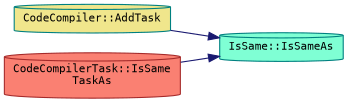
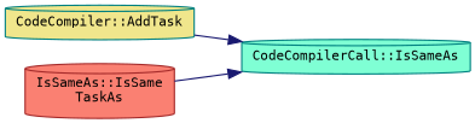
  digraph {
    fontname="DejaVu Sans Mono"
    rankdir=LR
    node [color=teal fontname="DejaVu Sans Mono" fontsize=10 shape=cylinder style=filled]
    edge [color=midnightblue fontname="DejaVu Sans Mono" fontsize=10 labelfontname=Helvetica labelfontsize=10 style=solid]
    n1 [fillcolor=khaki fontcolor=black height=0.2 label="CodeCompiler::AddTask" width=0.4]
-   n2 [fillcolor=aquamarine height=0.2 label="IsSame::IsSameAs" width=0.4]
-   n3 [color=brown fillcolor=salmon height=0.2 label="CodeCompilerTask::IsSame\lTaskAs" width=0.4]
+   n2 [fillcolor=aquamarine height=0.2 label="CodeCompilerCall::IsSameAs" width=0.4]
+   n3 [color=brown fillcolor=salmon height=0.2 label="IsSameAs::IsSame\lTaskAs" width=0.4]
    n1 -> n2
    n3 -> n2
  }
